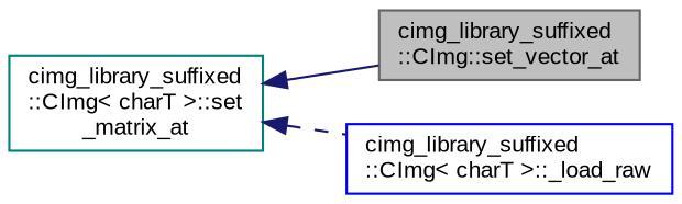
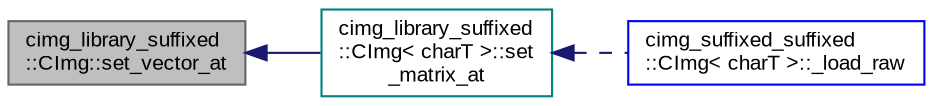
  digraph {
    fontname="Liberation Sans"
    rankdir=LR
    node [fillcolor=white fontname="Liberation Sans" fontsize=10 shape=record style=filled]
    edge [color=midnightblue dir=back fontname="Liberation Sans" fontsize=10 labelfontname=Helvetica labelfontsize=10]
    n1 [color=gray40 fillcolor=grey75 fontcolor=black height=0.2 label="cimg_library_suffixed\l::CImg::set_vector_at" width=0.4]
    n2 [color=teal height=0.2 label="cimg_library_suffixed\l::CImg\< charT \>::set\l_matrix_at" width=0.4]
-   n3 [color=blue height=0.2 label="cimg_library_suffixed\l::CImg\< charT \>::_load_raw" width=0.4]
-   n2 -> n1 [style=solid]
+   n3 [color=blue height=0.2 label="cimg_suffixed_suffixed\l::CImg\< charT \>::_load_raw" width=0.4]
+   n1 -> n2 [style=solid]
    n2 -> n3 [style=dashed]
  }
